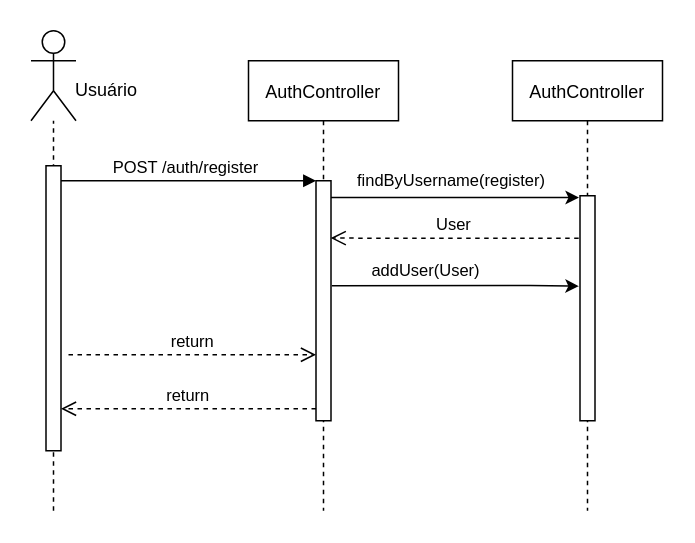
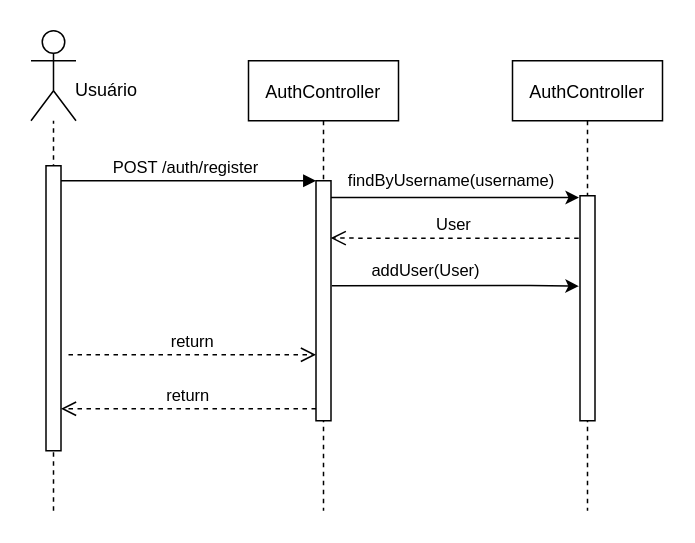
  <mxCell id="0" />
  <mxCell id="1" parent="0" />
  <mxCell id="2" value="" style="endArrow=none;dashed=1;html=1;" edge="1" parent="1"><mxGeometry width="50" height="50" relative="1" as="geometry"><mxPoint x="35" y="340" as="sourcePoint" /><mxPoint x="35" y="80" as="targetPoint" /></mxGeometry></mxCell>
  <mxCell id="3" value="AuthController" style="shape=umlLifeline;perimeter=lifelinePerimeter;container=1;collapsible=0;recursiveResize=0;rounded=0;shadow=0;strokeWidth=1;" parent="1" vertex="1"><mxGeometry x="165" y="40" width="100" height="300" as="geometry" /></mxCell>
  <mxCell id="4" value="" style="points=[];perimeter=orthogonalPerimeter;rounded=0;shadow=0;strokeWidth=1;" parent="3" vertex="1"><mxGeometry x="45" y="80" width="10" height="160" as="geometry" /></mxCell>
  <mxCell id="5" value="return" style="verticalAlign=bottom;endArrow=open;dashed=1;endSize=8;exitX=0;exitY=0.95;shadow=0;strokeWidth=1;" parent="1" source="4" target="8" edge="1"><mxGeometry relative="1" as="geometry"><mxPoint x="140" y="196" as="targetPoint" /></mxGeometry></mxCell>
  <mxCell id="6" value="POST /auth/register " style="verticalAlign=bottom;endArrow=block;entryX=0;entryY=0;shadow=0;strokeWidth=1;" parent="1" source="8" target="4" edge="1"><mxGeometry relative="1" as="geometry"><mxPoint x="140" y="120" as="sourcePoint" /></mxGeometry></mxCell>
  <mxCell id="7" value="return" style="verticalAlign=bottom;endArrow=open;dashed=1;endSize=8;exitX=1;exitY=0.95;shadow=0;strokeWidth=1;" parent="1" target="4" edge="1"><mxGeometry relative="1" as="geometry"><mxPoint x="105" y="217" as="targetPoint" /><mxPoint x="45" y="236" as="sourcePoint" /></mxGeometry></mxCell>
  <mxCell id="8" value="" style="points=[];perimeter=orthogonalPerimeter;rounded=0;shadow=0;strokeWidth=1;" parent="1" vertex="1"><mxGeometry x="30" y="110" width="10" height="190" as="geometry" /></mxCell>
  <mxCell id="9" value="" style="group" vertex="1" connectable="0" parent="1"><mxGeometry x="20" y="20" width="80" height="60" as="geometry" /></mxCell>
  <mxCell id="10" value="" style="shape=umlActor;verticalLabelPosition=right;verticalAlign=top;html=1;outlineConnect=0;" vertex="1" parent="9"><mxGeometry width="30" height="60" as="geometry" /></mxCell>
  <mxCell id="11" value="Usuário" style="text;html=1;align=center;verticalAlign=middle;resizable=0;points=[];autosize=1;" vertex="1" parent="9"><mxGeometry x="20" y="30" width="60" height="20" as="geometry" /></mxCell>
  <mxCell id="12" value="AuthController" style="shape=umlLifeline;perimeter=lifelinePerimeter;container=1;collapsible=0;recursiveResize=0;rounded=0;shadow=0;strokeWidth=1;" vertex="1" parent="1"><mxGeometry x="341" y="40" width="100" height="300" as="geometry" /></mxCell>
  <mxCell id="13" value="" style="points=[];perimeter=orthogonalPerimeter;rounded=0;shadow=0;strokeWidth=1;" vertex="1" parent="12"><mxGeometry x="45" y="90" width="10" height="150" as="geometry" /></mxCell>
  <mxCell id="14" style="edgeStyle=orthogonalEdgeStyle;rounded=0;orthogonalLoop=1;jettySize=auto;html=1;entryX=-0.07;entryY=0.008;entryDx=0;entryDy=0;entryPerimeter=0;" edge="1" parent="1" source="4" target="13"><mxGeometry relative="1" as="geometry"><mxPoint x="375" y="132" as="targetPoint" /><Array as="points"><mxPoint x="355" y="131" /></Array></mxGeometry></mxCell>
- <mxCell id="15" value="&lt;font style=&quot;font-size: 11px&quot;&gt;findByUsername(register)&lt;/font&gt;" style="text;html=1;align=center;verticalAlign=middle;resizable=0;points=[];autosize=1;" vertex="1" parent="1"><mxGeometry x="225" y="110" width="150" height="20" as="geometry" /></mxCell>
+ <mxCell id="15" value="&lt;font style=&quot;font-size: 11px&quot;&gt;findByUsername(username)&lt;/font&gt;" style="text;html=1;align=center;verticalAlign=middle;resizable=0;points=[];autosize=1;" vertex="1" parent="1"><mxGeometry x="225" y="110" width="150" height="20" as="geometry" /></mxCell>
  <mxCell id="16" value="User" style="verticalAlign=bottom;endArrow=open;dashed=1;endSize=8;shadow=0;strokeWidth=1;entryX=0.98;entryY=0.239;entryDx=0;entryDy=0;entryPerimeter=0;exitX=-0.087;exitY=0.189;exitDx=0;exitDy=0;exitPerimeter=0;" edge="1" parent="1" source="13" target="4"><mxGeometry relative="1" as="geometry"><mxPoint x="225" y="180" as="targetPoint" /><mxPoint x="352" y="158" as="sourcePoint" /></mxGeometry></mxCell>
  <mxCell id="17" style="edgeStyle=orthogonalEdgeStyle;rounded=0;orthogonalLoop=1;jettySize=auto;html=1;entryX=-0.077;entryY=0.402;entryDx=0;entryDy=0;entryPerimeter=0;exitX=1.06;exitY=0.437;exitDx=0;exitDy=0;exitPerimeter=0;" edge="1" parent="1" source="4" target="13"><mxGeometry relative="1" as="geometry"><mxPoint x="225" y="190" as="sourcePoint" /><mxPoint x="352.5" y="190" as="targetPoint" /><Array as="points"><mxPoint x="353" y="190" /></Array></mxGeometry></mxCell>
  <mxCell id="18" value="&lt;font style=&quot;font-size: 11px&quot;&gt;addUser(User)&lt;/font&gt;" style="text;html=1;align=center;verticalAlign=middle;resizable=0;points=[];autosize=1;" vertex="1" parent="1"><mxGeometry x="237.5" y="170" width="90" height="20" as="geometry" /></mxCell>
